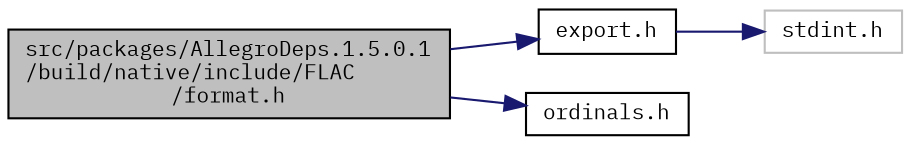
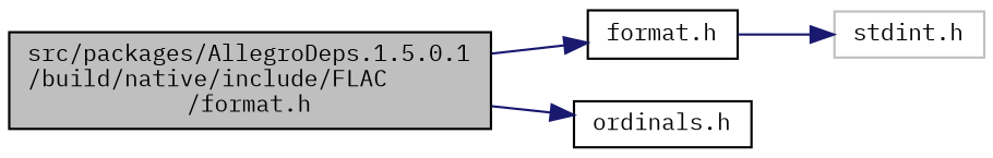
  digraph {
    fontname="IBM Plex Mono"
    rankdir=LR
    node [color=black fillcolor=white fontname="IBM Plex Mono" fontsize=10 shape=record style=filled]
    edge [color=midnightblue fontname="IBM Plex Mono" fontsize=10 labelfontname=Helvetica labelfontsize=10 style=solid]
    n1 [fillcolor=grey75 fontcolor=black height=0.2 label="src/packages/AllegroDeps.1.5.0.1\l/build/native/include/FLAC\l/format.h" width=0.4]
-   n2 [height=0.2 label="export.h" width=0.4]
+   n2 [height=0.2 label="format.h" width=0.4]
    n3 [height=0.2 label="ordinals.h" width=0.4]
    n4 [color=grey75 height=0.2 label="stdint.h" width=0.4]
    n1 -> n2
    n1 -> n3
    n2 -> n4
  }
